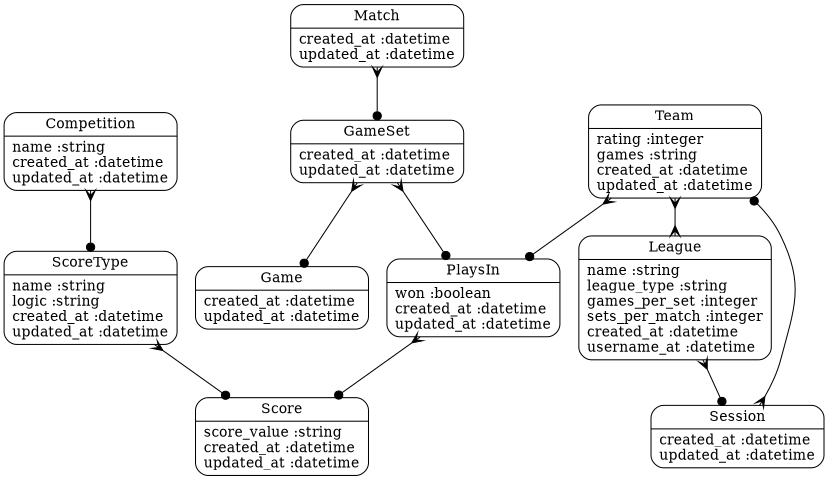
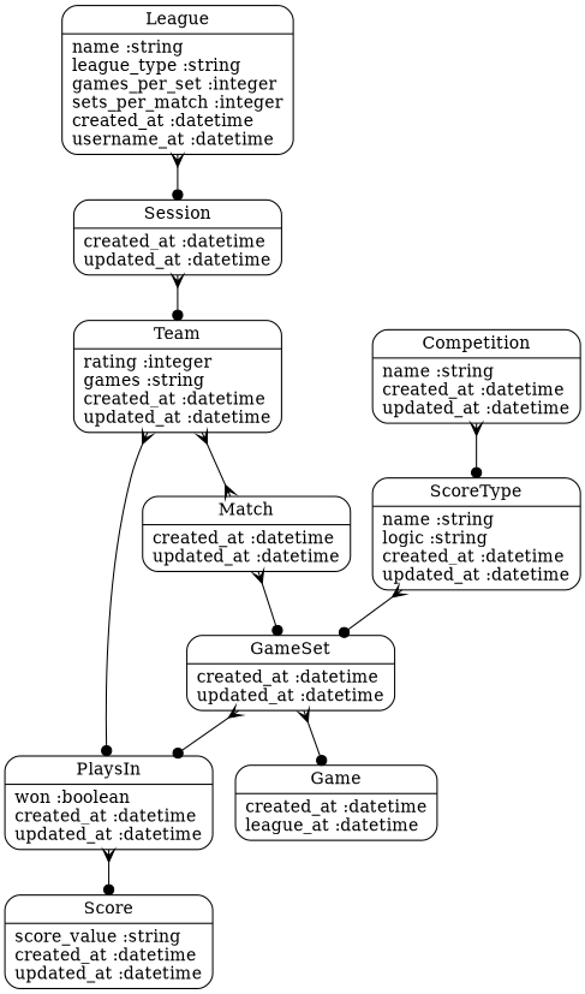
  digraph {
    splines=true
    node [shape=Mrecord]
    edge [arrowhead=dot arrowtail=crow dir=both]
    n1 [label="{GameSet|created_at :datetime\lupdated_at :datetime\l}"]
-   n2 [label="{Game|created_at :datetime\lupdated_at :datetime\l}"]
+   n2 [label="{Game|created_at :datetime\lleague_at :datetime\l}"]
    n3 [label="{PlaysIn|won :boolean\lcreated_at :datetime\lupdated_at :datetime\l}"]
    n4 [label="{Score|score_value :string\lcreated_at :datetime\lupdated_at :datetime\l}"]
    n5 [label="{ScoreType|name :string\llogic :string\lcreated_at :datetime\lupdated_at :datetime\l}"]
    n6 [label="{Team|rating :integer\lgames :string\lcreated_at :datetime\lupdated_at :datetime\l}"]
    n7 [label="{League|name :string\lleague_type :string\lgames_per_set :integer\lsets_per_match :integer\lcreated_at :datetime\lusername_at :datetime\l}"]
    n8 [label="{Session|created_at :datetime\lupdated_at :datetime\l}"]
    n9 [label="{Match|created_at :datetime\lupdated_at :datetime\l}"]
    n10 [label="{Competition|name :string\lcreated_at :datetime\lupdated_at :datetime\l}"]
    n1 -> n2
    n1 -> n3
    n3 -> n4
-   n5 -> n4
+   n5 -> n1
    n6 -> n3
-   n6 -> n7 [arrowhead=crow]
+   n6 -> n9 [arrowhead=crow]
    n7 -> n8
    n8 -> n6
    n9 -> n1
    n10 -> n5
  }
